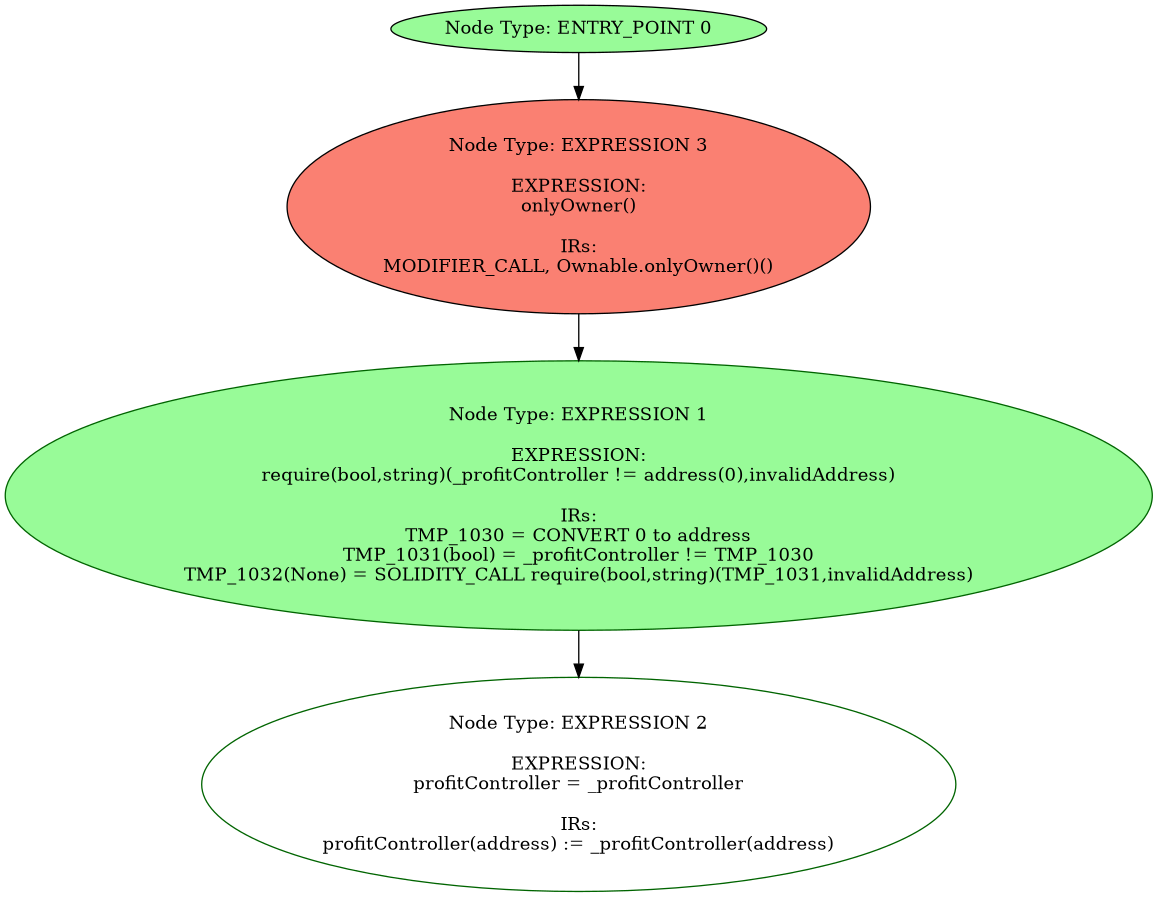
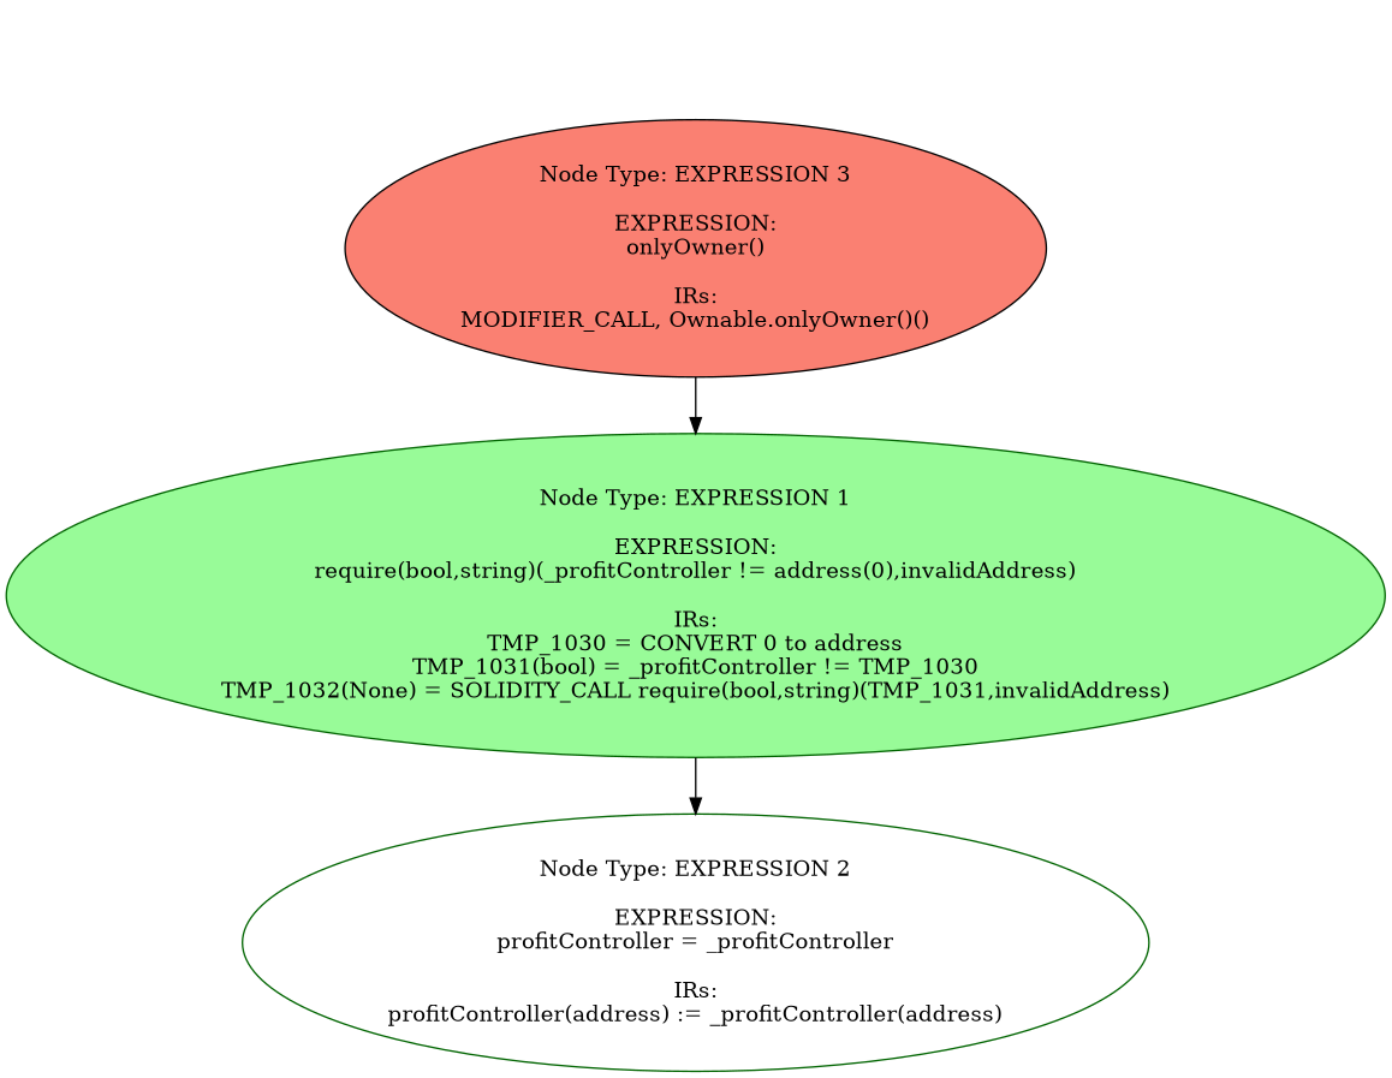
  digraph {
    node [style=filled fillcolor=palegreen color=black]
-   n1 [label="Node Type: ENTRY_POINT 0\n"]
    n2 [label="Node Type: EXPRESSION 3\n\nEXPRESSION:\nonlyOwner()\n\nIRs:\nMODIFIER_CALL, Ownable.onlyOwner()()" fillcolor=salmon]
    n3 [label="Node Type: EXPRESSION 1\n\nEXPRESSION:\nrequire(bool,string)(_profitController != address(0),invalidAddress)\n\nIRs:\nTMP_1030 = CONVERT 0 to address\nTMP_1031(bool) = _profitController != TMP_1030\nTMP_1032(None) = SOLIDITY_CALL require(bool,string)(TMP_1031,invalidAddress)" color=darkgreen]
    n4 [label="Node Type: EXPRESSION 2\n\nEXPRESSION:\nprofitController = _profitController\n\nIRs:\nprofitController(address) := _profitController(address)" fillcolor=white color=darkgreen]
-   n1 -> n2
    n2 -> n3
    n3 -> n4
  }
